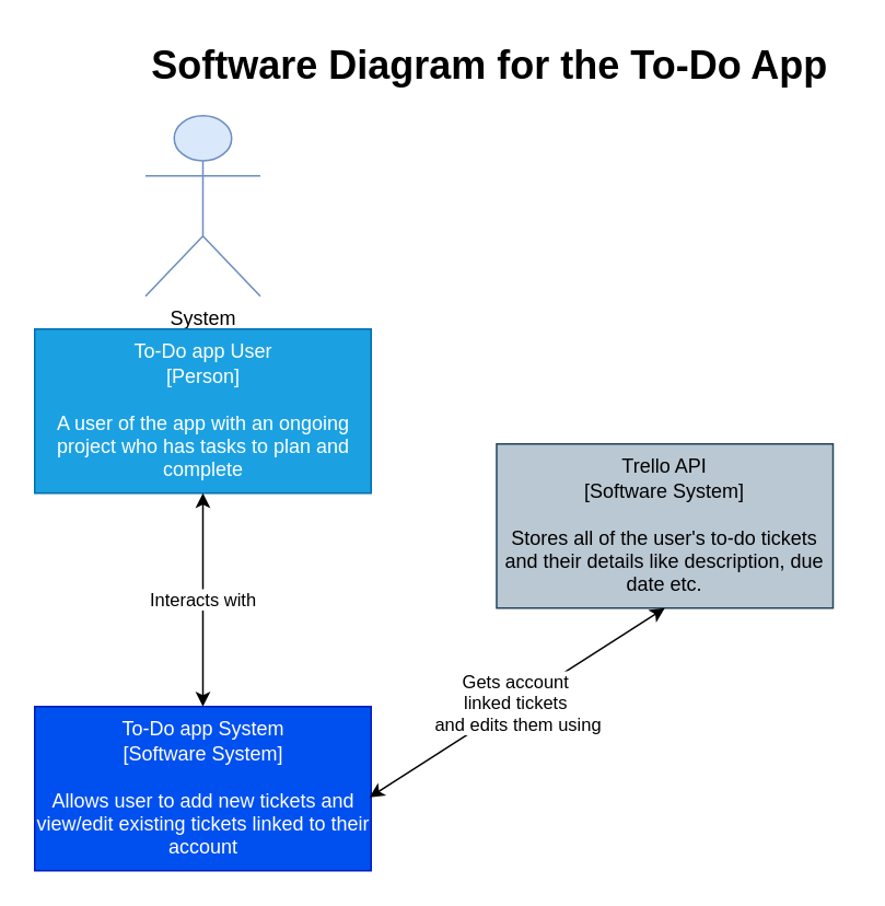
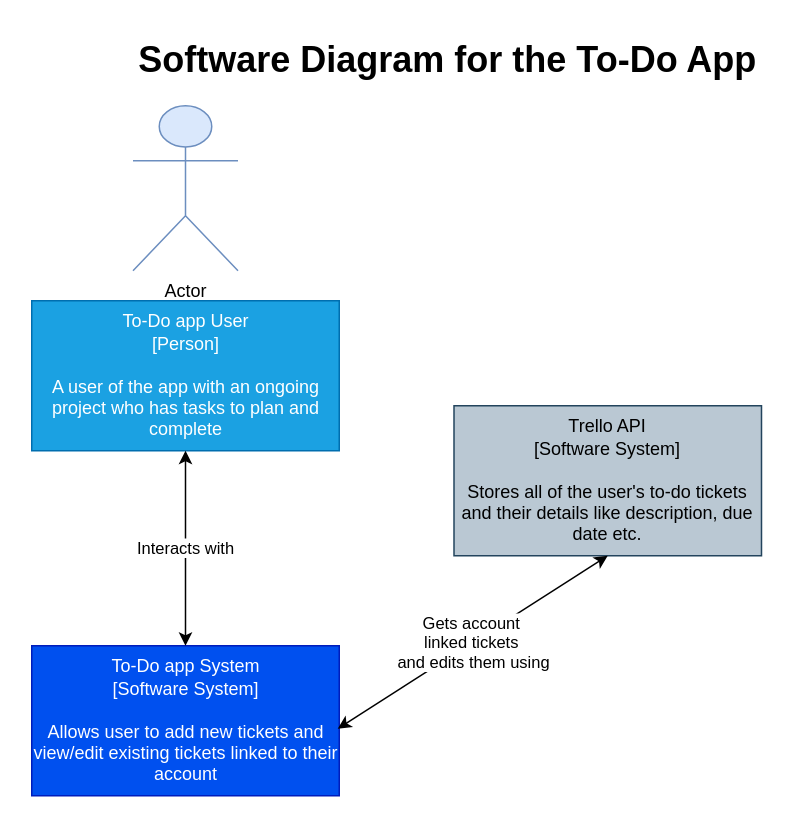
  <mxCell id="0" />
  <mxCell id="1" parent="0" />
- <mxCell id="2" value="System" style="shape=umlActor;verticalLabelPosition=bottom;verticalAlign=top;html=1;outlineConnect=0;fillColor=#dae8fc;strokeColor=#6c8ebf;" parent="1" vertex="1"><mxGeometry x="88" y="70" width="70" height="110" as="geometry" /></mxCell>
+ <mxCell id="2" value="Actor" style="shape=umlActor;verticalLabelPosition=bottom;verticalAlign=top;html=1;outlineConnect=0;fillColor=#dae8fc;strokeColor=#6c8ebf;" parent="1" vertex="1"><mxGeometry x="88" y="70" width="70" height="110" as="geometry" /></mxCell>
  <mxCell id="3" value="&lt;h1&gt;Software Diagram for the To-Do App&lt;/h1&gt;" style="text;html=1;strokeColor=none;fillColor=none;spacing=5;spacingTop=-20;whiteSpace=wrap;overflow=hidden;rounded=0;" parent="1" vertex="1"><mxGeometry x="87" y="20" width="430" height="100" as="geometry" /></mxCell>
  <mxCell id="4" value="To-Do app User&lt;br&gt;[Person]&lt;br&gt;&lt;br&gt;A user of the app with an ongoing project who has tasks to plan and complete" style="text;html=1;strokeColor=#006EAF;fillColor=#1ba1e2;align=center;verticalAlign=middle;whiteSpace=wrap;rounded=0;fontColor=#ffffff;" parent="1" vertex="1"><mxGeometry x="20.5" y="200" width="205" height="100" as="geometry" /></mxCell>
  <mxCell id="5" value="To-Do app System&lt;br&gt;[Software System]&lt;br&gt;&lt;br&gt;Allows user to add new tickets and view/edit existing tickets linked to their account" style="text;html=1;strokeColor=#001DBC;fillColor=#0050ef;align=center;verticalAlign=middle;whiteSpace=wrap;rounded=0;fontColor=#ffffff;" parent="1" vertex="1"><mxGeometry x="20.5" y="430" width="205" height="100" as="geometry" /></mxCell>
  <mxCell id="6" value="Trello API&lt;br&gt;[Software System]&lt;br&gt;&lt;br&gt;Stores all of the user's to-do tickets&lt;br&gt;and their details like description, due date etc." style="text;html=1;strokeColor=#23445d;fillColor=#bac8d3;align=center;verticalAlign=middle;whiteSpace=wrap;rounded=0;" parent="1" vertex="1"><mxGeometry x="302" y="270" width="205" height="100" as="geometry" /></mxCell>
  <mxCell id="7" value="Interacts with" style="endArrow=classic;startArrow=classic;html=1;rounded=0;exitX=0.5;exitY=0;exitDx=0;exitDy=0;entryX=0.5;entryY=1;entryDx=0;entryDy=0;" edge="1" parent="1" source="5" target="4"><mxGeometry width="50" height="50" relative="1" as="geometry"><mxPoint x="338" y="310" as="sourcePoint" /><mxPoint x="388" y="260" as="targetPoint" /><Array as="points" /></mxGeometry></mxCell>
  <mxCell id="8" value="Gets account&amp;nbsp;&lt;br&gt;linked tickets&amp;nbsp;&lt;br&gt;and edits them using" style="endArrow=classic;startArrow=classic;html=1;rounded=0;exitX=0.995;exitY=0.553;exitDx=0;exitDy=0;entryX=0.5;entryY=1;entryDx=0;entryDy=0;exitPerimeter=0;" edge="1" parent="1" source="5" target="6"><mxGeometry width="50" height="50" relative="1" as="geometry"><mxPoint x="404.16" y="500" as="sourcePoint" /><mxPoint x="404.16" y="370" as="targetPoint" /><Array as="points" /></mxGeometry></mxCell>
